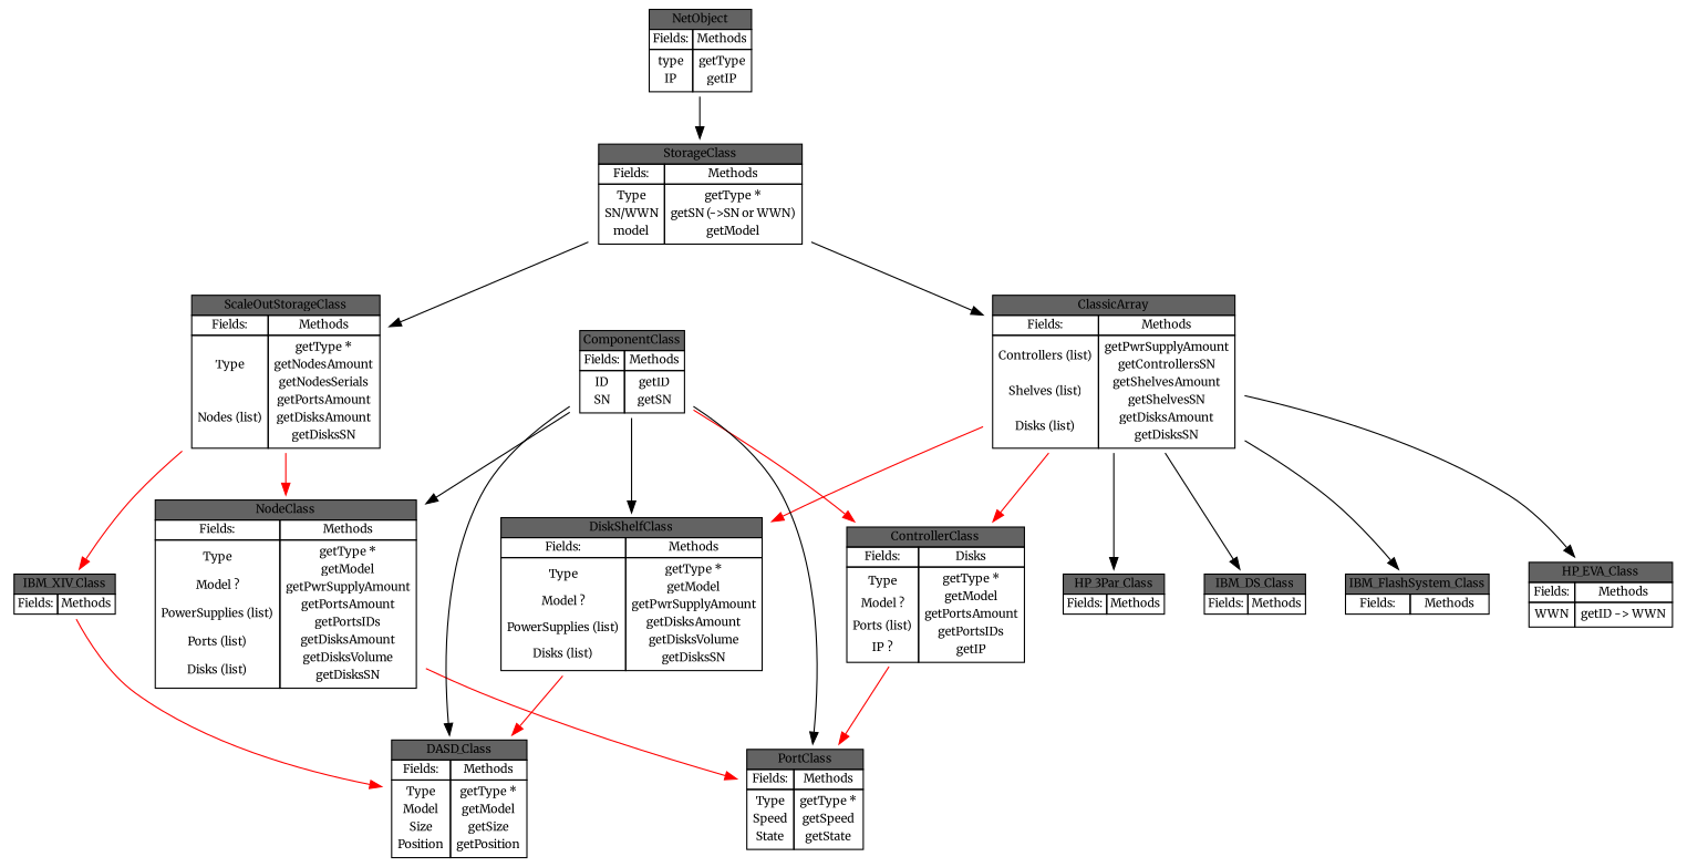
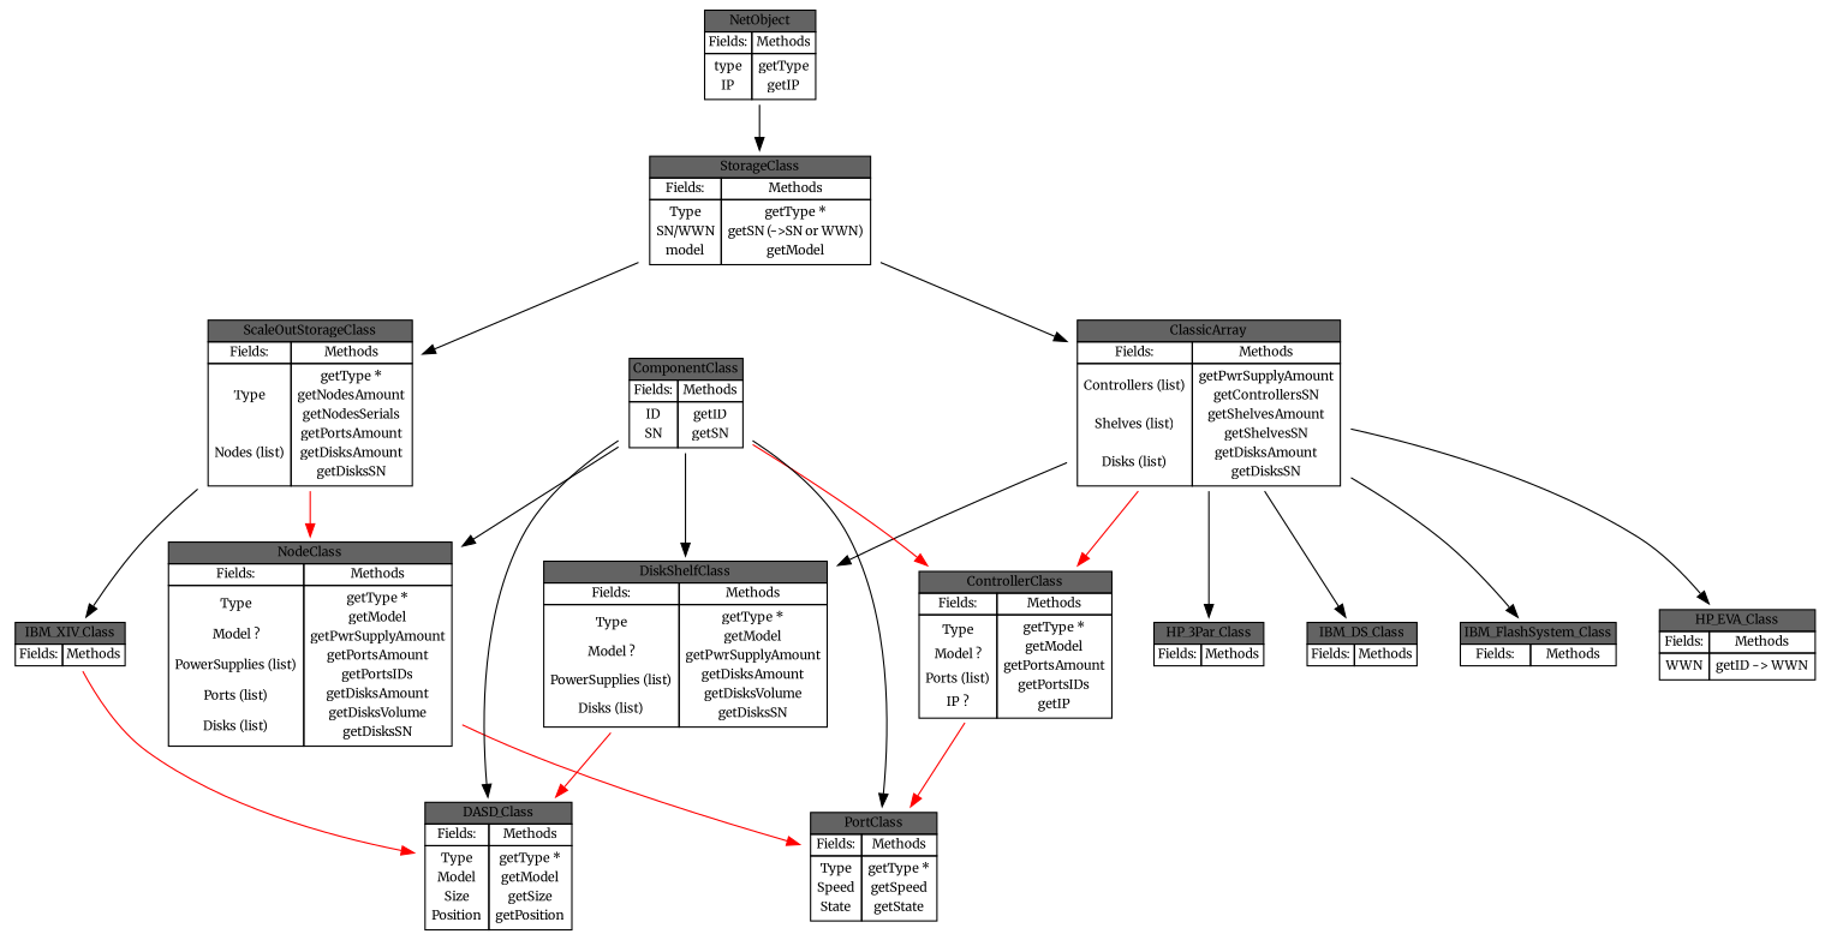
  digraph {
    fontname=Merriweather
    rankdir=TB
    node [fontname=Merriweather fontsize=10.0 shape=none]
    edge [fontname=Merriweather]
    n1 [label=<<TABLE BORDER="0" CELLBORDER="1" CELLSPACING="0">        <TR><TD BGCOLOR="#636363" colspan="2">NetObject</TD></TR>        <TR><TD>Fields:</TD> <TD>Methods</TD></TR>        <TR>            <TD><TABLE BORDER="0" CELLBORDER="0" CELLSPACING="0">                <TR><TD>type</TD></TR>                <TR><TD>IP</TD></TR></TABLE>                </TD>            <TD><TABLE BORDER="0" CELLBORDER="0" CELLSPACING="0">                <TR><TD>getType</TD></TR>                <TR><TD>getIP</TD></TR></TABLE>                </TD></TR>         </TABLE>>]
    n2 [label=<<TABLE BORDER="0" CELLBORDER="1" CELLSPACING="0">        <TR><TD BGCOLOR="#636363" colspan="2">StorageClass</TD></TR>        <TR><TD>Fields:</TD> <TD>Methods</TD></TR>        <TR>            <TD><TABLE BORDER="0" CELLBORDER="0" CELLSPACING="0">                <TR><TD>Type</TD></TR>                <TR><TD>SN/WWN</TD></TR>                <TR><TD>model</TD></TR></TABLE>                </TD>            <TD><TABLE BORDER="0" CELLBORDER="0" CELLSPACING="0">                <TR><TD>getType *</TD></TR>                <TR><TD>getSN (-&gt;SN or WWN)</TD></TR>                <TR><TD>getModel</TD></TR></TABLE>                </TD></TR>         </TABLE>>]
    n3 [label=<<TABLE BORDER="0" CELLBORDER="1" CELLSPACING="0">         <TR><TD BGCOLOR="#636363" colspan="2">ClassicArray</TD></TR>         <TR><TD>Fields:</TD> <TD>Methods</TD></TR>         <TR>             <TD><TABLE BORDER="0" CELLBORDER="0" CELLSPACING="0">                 <TR><TD>Controllers (list)</TD></TR>                 <TR><TD>Shelves (list)</TD></TR>                 <TR><TD>Disks (list)</TD></TR></TABLE></TD>             <TD><TABLE BORDER="0" CELLBORDER="0" CELLSPACING="0">                 <TR><TD>getPwrSupplyAmount</TD></TR>                 <TR><TD>getControllersSN</TD></TR>                 <TR><TD>getShelvesAmount</TD></TR>                 <TR><TD>getShelvesSN</TD></TR>                 <TR><TD>getDisksAmount</TD></TR>                 <TR><TD>getDisksSN</TD></TR></TABLE>             </TD></TR>         </TABLE>>]
    n4 [label=<<TABLE BORDER="0" CELLBORDER="1" CELLSPACING="0">        <TR><TD BGCOLOR="#636363" colspan="2">ScaleOutStorageClass</TD></TR>        <TR><TD>Fields:</TD> <TD>Methods</TD></TR>        <TR>            <TD><TABLE BORDER="0" CELLBORDER="0" CELLSPACING="0">                <TR><TD>Type</TD></TR>                <TR><TD>Nodes (list)</TD></TR></TABLE>                </TD>            <TD><TABLE BORDER="0" CELLBORDER="0" CELLSPACING="0">                <TR><TD>getType *</TD></TR>                <TR><TD>getNodesAmount</TD></TR>                <TR><TD>getNodesSerials</TD></TR>                <TR><TD>getPortsAmount</TD></TR>                <TR><TD>getDisksAmount</TD></TR>                <TR><TD>getDisksSN</TD></TR></TABLE>                </TD></TR>         </TABLE>>]
    n5 [label=<<TABLE BORDER="0" CELLBORDER="1" CELLSPACING="0">         <TR ><TD BGCOLOR="#636363" colspan="2">HP_EVA_Class</TD></TR>         <TR><TD>Fields:</TD> <TD>Methods</TD></TR>         <TR>             <TD><TABLE BORDER="0" CELLBORDER="0" CELLSPACING="0">                 <TR><TD>WWN</TD></TR></TABLE></TD>             <TD><TABLE BORDER="0" CELLBORDER="0" CELLSPACING="0">                 <TR><TD>getID -&gt; WWN</TD></TR></TABLE>             </TD>         </TR>         </TABLE>>]
    n6 [label=<<TABLE BORDER="0" CELLBORDER="1" CELLSPACING="0">         <TR><TD BGCOLOR="#636363" colspan="2">HP_3Par_Class</TD></TR>         <TR><TD>Fields:</TD> <TD>Methods</TD></TR>         </TABLE>>]
    n7 [label=<<TABLE BORDER="0" CELLBORDER="1" CELLSPACING="0">         <TR><TD BGCOLOR="#636363" colspan="2">IBM_DS_Class</TD></TR>         <TR><TD>Fields:</TD> <TD>Methods</TD></TR>         </TABLE>>]
    n8 [label=<<TABLE BORDER="0" CELLBORDER="1" CELLSPACING="0">         <TR><TD BGCOLOR="#636363" colspan="2">IBM_FlashSystem_Class</TD></TR>         <TR><TD>Fields:</TD> <TD>Methods</TD></TR>         </TABLE>>]
-   n9 [label=<<TABLE BORDER="0" CELLBORDER="1" CELLSPACING="0">        <TR><TD BGCOLOR="#636363" colspan="2">ControllerClass</TD></TR>        <TR><TD>Fields:</TD> <TD>Disks</TD></TR>        <TR>            <TD><TABLE BORDER="0" CELLBORDER="0" CELLSPACING="0">                <TR><TD>Type</TD></TR>                <TR><TD>Model ?</TD></TR>                <TR><TD>Ports (list)</TD></TR>                <TR><TD>IP ?</TD></TR></TABLE>                </TD>            <TD><TABLE BORDER="0" CELLBORDER="0" CELLSPACING="0">                <TR><TD>getType *</TD></TR>                <TR><TD>getModel</TD></TR>                <TR><TD>getPortsAmount</TD></TR>                <TR><TD>getPortsIDs</TD></TR>                <TR><TD>getIP</TD></TR></TABLE>                </TD></TR>         </TABLE>>]
+   n9 [label=<<TABLE BORDER="0" CELLBORDER="1" CELLSPACING="0">        <TR><TD BGCOLOR="#636363" colspan="2">ControllerClass</TD></TR>        <TR><TD>Fields:</TD> <TD>Methods</TD></TR>        <TR>            <TD><TABLE BORDER="0" CELLBORDER="0" CELLSPACING="0">                <TR><TD>Type</TD></TR>                <TR><TD>Model ?</TD></TR>                <TR><TD>Ports (list)</TD></TR>                <TR><TD>IP ?</TD></TR></TABLE>                </TD>            <TD><TABLE BORDER="0" CELLBORDER="0" CELLSPACING="0">                <TR><TD>getType *</TD></TR>                <TR><TD>getModel</TD></TR>                <TR><TD>getPortsAmount</TD></TR>                <TR><TD>getPortsIDs</TD></TR>                <TR><TD>getIP</TD></TR></TABLE>                </TD></TR>         </TABLE>>]
    n10 [label=<<TABLE BORDER="0" CELLBORDER="1" CELLSPACING="0">        <TR><TD BGCOLOR="#636363" colspan="2">DiskShelfClass</TD></TR>        <TR><TD>Fields:</TD> <TD>Methods</TD></TR>        <TR>            <TD><TABLE BORDER="0" CELLBORDER="0" CELLSPACING="0">                <TR><TD>Type</TD></TR>                <TR><TD>Model ?</TD></TR>                <TR><TD>PowerSupplies (list)</TD></TR>                <TR><TD>Disks (list)</TD></TR></TABLE>                </TD>            <TD><TABLE BORDER="0" CELLBORDER="0" CELLSPACING="0">                <TR><TD>getType *</TD></TR>                <TR><TD>getModel</TD></TR>                <TR><TD>getPwrSupplyAmount</TD></TR>                <TR><TD>getDisksAmount</TD></TR>                <TR><TD>getDisksVolume</TD></TR>                <TR><TD>getDisksSN</TD></TR> </TABLE>                </TD></TR>         </TABLE>>]
    n11 [label=<<TABLE BORDER="0" CELLBORDER="1" CELLSPACING="0">         <TR><TD BGCOLOR="#636363" colspan="2">IBM_XIV_Class</TD></TR>         <TR><TD>Fields:</TD> <TD>Methods</TD></TR>         </TABLE>>]
    n12 [label=<<TABLE BORDER="0" CELLBORDER="1" CELLSPACING="0">        <TR><TD BGCOLOR="#636363" colspan="2">NodeClass</TD></TR>        <TR><TD>Fields:</TD> <TD>Methods</TD></TR>        <TR>            <TD><TABLE BORDER="0" CELLBORDER="0" CELLSPACING="0">                <TR><TD>Type</TD></TR>                <TR><TD>Model ?</TD></TR>                <TR><TD>PowerSupplies (list)</TD></TR>                <TR><TD>Ports (list)</TD></TR>                <TR><TD>Disks (list)</TD></TR></TABLE>                </TD>            <TD><TABLE BORDER="0" CELLBORDER="0" CELLSPACING="0">                <TR><TD>getType *</TD></TR>                <TR><TD>getModel</TD></TR>                <TR><TD>getPwrSupplyAmount</TD></TR>                <TR><TD>getPortsAmount</TD></TR>                <TR><TD>getPortsIDs</TD></TR>                <TR><TD>getDisksAmount</TD></TR>                <TR><TD>getDisksVolume</TD></TR>                <TR><TD>getDisksSN</TD></TR> </TABLE>                </TD></TR>         </TABLE>>]
    n13 [label=<<TABLE BORDER="0" CELLBORDER="1" CELLSPACING="0">        <TR><TD BGCOLOR="#636363" colspan="2">PortClass</TD></TR>        <TR><TD>Fields:</TD> <TD>Methods</TD></TR>        <TR>            <TD><TABLE BORDER="0" CELLBORDER="0" CELLSPACING="0">                <TR><TD>Type</TD></TR>                <TR><TD>Speed</TD></TR>                <TR><TD>State</TD></TR></TABLE>                </TD>            <TD><TABLE BORDER="0" CELLBORDER="0" CELLSPACING="0">                <TR><TD>getType *</TD></TR>                <TR><TD>getSpeed</TD></TR>                <TR><TD>getState</TD></TR></TABLE>                </TD></TR>         </TABLE>>]
    n14 [label=<<TABLE BORDER="0" CELLBORDER="1" CELLSPACING="0">        <TR><TD BGCOLOR="#636363" colspan="2">DASD_Class</TD></TR>        <TR><TD>Fields:</TD> <TD>Methods</TD></TR>        <TR>            <TD><TABLE BORDER="0" CELLBORDER="0" CELLSPACING="0">                <TR><TD>Type</TD></TR>                <TR><TD>Model</TD></TR>                <TR><TD>Size</TD></TR>                <TR><TD>Position</TD></TR></TABLE>                </TD>            <TD><TABLE BORDER="0" CELLBORDER="0" CELLSPACING="0">                <TR><TD>getType *</TD></TR>                <TR><TD>getModel</TD></TR>                <TR><TD>getSize</TD></TR>                <TR><TD>getPosition</TD></TR></TABLE>                </TD></TR>         </TABLE>>]
    n15 [label=<<TABLE BORDER="0" CELLBORDER="1" CELLSPACING="0">         <TR><TD BGCOLOR="#636363" colspan="2">ComponentClass</TD></TR>         <TR><TD>Fields:</TD> <TD>Methods</TD></TR>         <TR>            <TD><TABLE BORDER="0" CELLBORDER="0" CELLSPACING="0">                <TR><TD>ID</TD></TR>                <TR><TD>SN</TD></TR>                </TABLE>            </TD>            <TD><TABLE BORDER="0" CELLBORDER="0" CELLSPACING="0">                <TR><TD>getID</TD></TR>                <TR><TD>getSN</TD></TR>                </TABLE>            </TD>         </TR>     </TABLE>>]
    n1 -> n2
    n2 -> n3
    n2 -> n4
    n3 -> n5
    n3 -> n6
    n3 -> n7
    n3 -> n8
    n3 -> n9 [color=red]
-   n3 -> n10 [color=red]
-   n4 -> n11 [color=red]
+   n3 -> n10 [color=black]
+   n4 -> n11
    n4 -> n12 [color=red]
    n9 -> n13 [color=red]
    n10 -> n14 [color=red]
    n11 -> n14 [color=red]
    n12 -> n13 [color=red]
    n15 -> n9 [color=red]
    n15 -> n10
    n15 -> n12
    n15 -> n13
    n15 -> n14
  }
